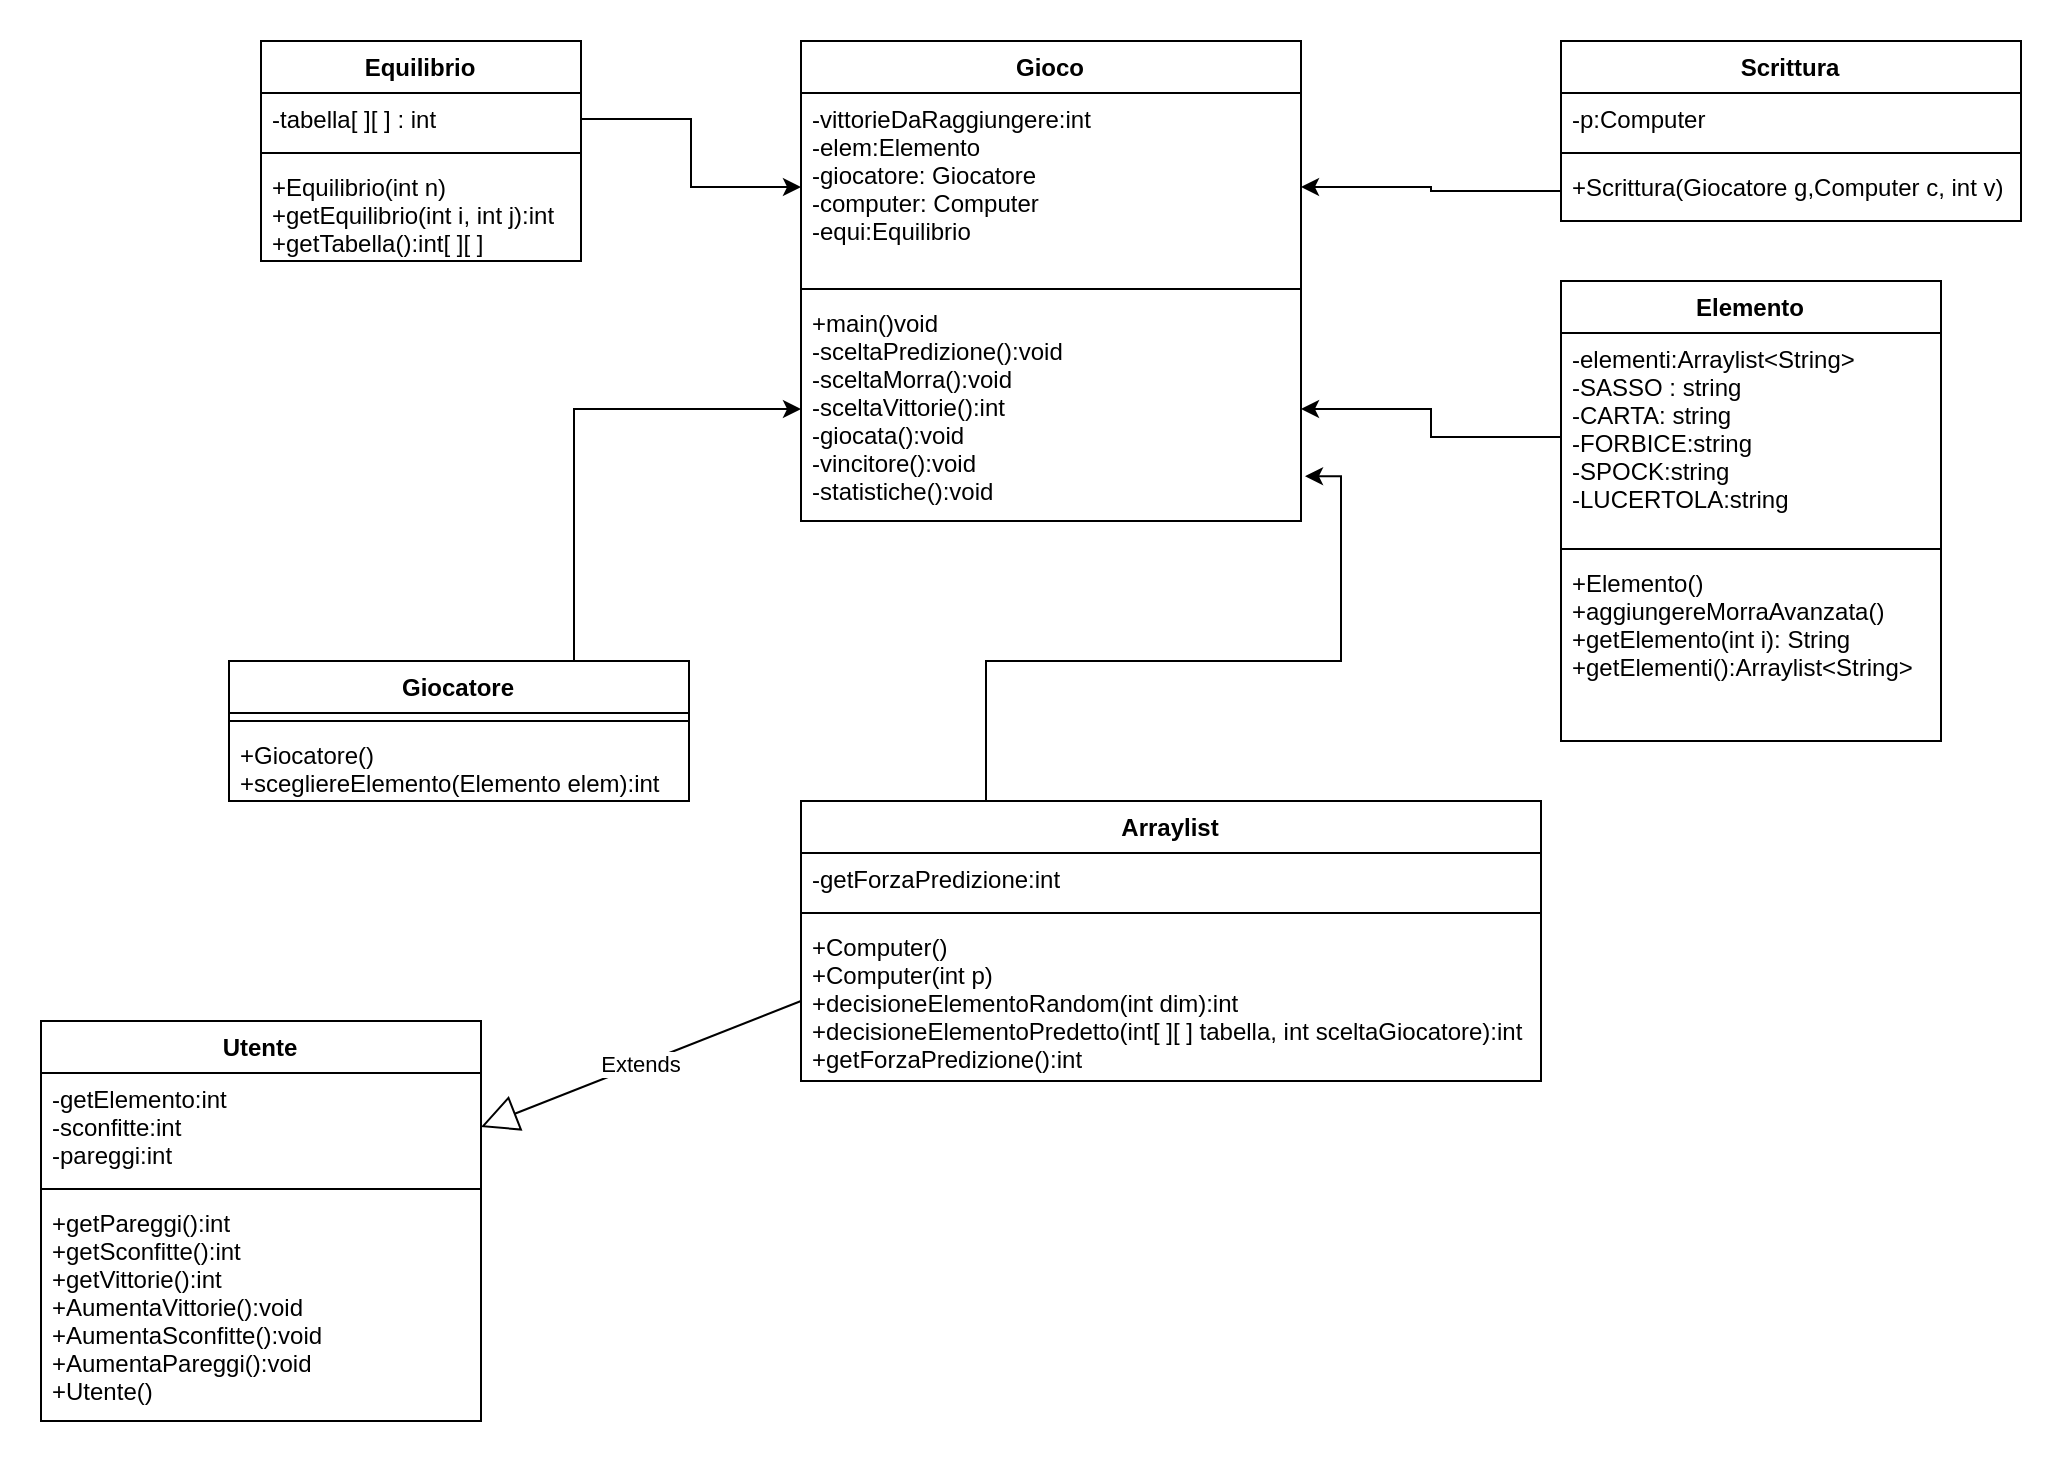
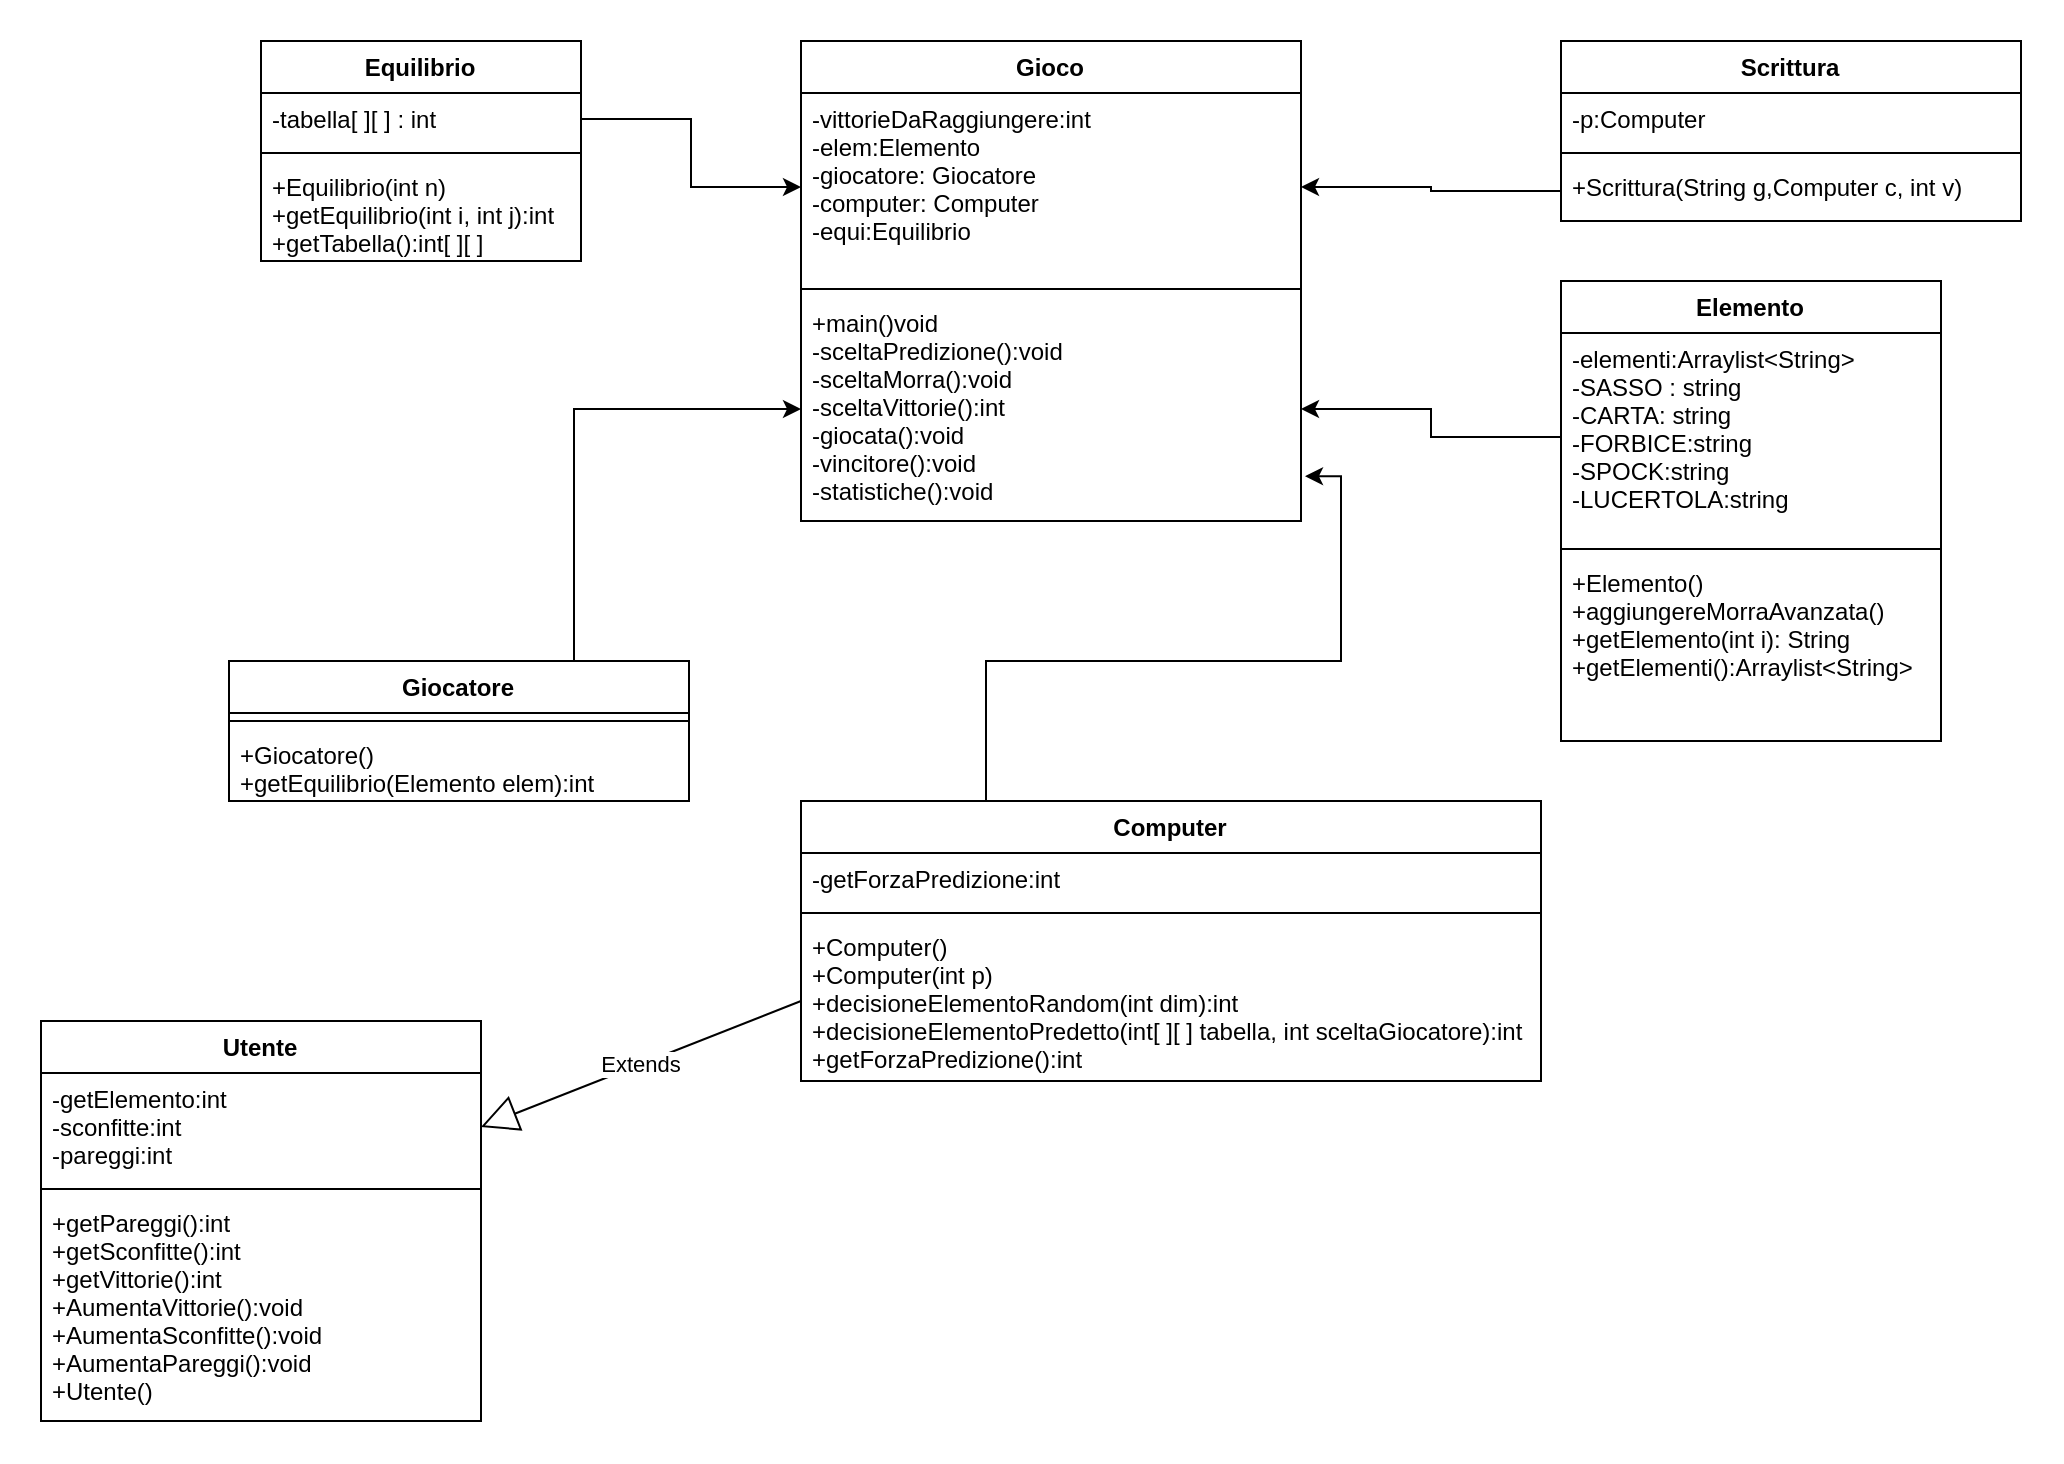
  <mxCell id="0" />
  <mxCell id="1" parent="0" />
  <mxCell id="2" value="Gioco" style="swimlane;fontStyle=1;align=center;verticalAlign=top;childLayout=stackLayout;horizontal=1;startSize=26;horizontalStack=0;resizeParent=1;resizeParentMax=0;resizeLast=0;collapsible=1;marginBottom=0;" vertex="1" parent="1"><mxGeometry x="400" y="20" width="250" height="240" as="geometry" /></mxCell>
  <mxCell id="3" value="-vittorieDaRaggiungere:int&#10;-elem:Elemento&#10;-giocatore: Giocatore&#10;-computer: Computer&#10;-equi:Equilibrio&#10;" style="text;strokeColor=none;fillColor=none;align=left;verticalAlign=top;spacingLeft=4;spacingRight=4;overflow=hidden;rotatable=0;points=[[0,0.5],[1,0.5]];portConstraint=eastwest;" vertex="1" parent="2"><mxGeometry y="26" width="250" height="94" as="geometry" /></mxCell>
  <mxCell id="4" value="" style="line;strokeWidth=1;fillColor=none;align=left;verticalAlign=middle;spacingTop=-1;spacingLeft=3;spacingRight=3;rotatable=0;labelPosition=right;points=[];portConstraint=eastwest;" vertex="1" parent="2"><mxGeometry y="120" width="250" height="8" as="geometry" /></mxCell>
  <mxCell id="5" value="+main()void&#10;-sceltaPredizione():void&#10;-sceltaMorra():void&#10;-sceltaVittorie():int&#10;-giocata():void&#10;-vincitore():void&#10;-statistiche():void" style="text;strokeColor=none;fillColor=none;align=left;verticalAlign=top;spacingLeft=4;spacingRight=4;overflow=hidden;rotatable=0;points=[[0,0.5],[1,0.5]];portConstraint=eastwest;" vertex="1" parent="2"><mxGeometry y="128" width="250" height="112" as="geometry" /></mxCell>
  <mxCell id="6" value="Utente" style="swimlane;fontStyle=1;align=center;verticalAlign=top;childLayout=stackLayout;horizontal=1;startSize=26;horizontalStack=0;resizeParent=1;resizeParentMax=0;resizeLast=0;collapsible=1;marginBottom=0;" vertex="1" parent="1"><mxGeometry x="20" y="510" width="220" height="200" as="geometry" /></mxCell>
  <mxCell id="7" value="-getElemento:int&#10;-sconfitte:int&#10;-pareggi:int" style="text;strokeColor=none;fillColor=none;align=left;verticalAlign=top;spacingLeft=4;spacingRight=4;overflow=hidden;rotatable=0;points=[[0,0.5],[1,0.5]];portConstraint=eastwest;" vertex="1" parent="6"><mxGeometry y="26" width="220" height="54" as="geometry" /></mxCell>
  <mxCell id="8" value="" style="line;strokeWidth=1;fillColor=none;align=left;verticalAlign=middle;spacingTop=-1;spacingLeft=3;spacingRight=3;rotatable=0;labelPosition=right;points=[];portConstraint=eastwest;" vertex="1" parent="6"><mxGeometry y="80" width="220" height="8" as="geometry" /></mxCell>
  <mxCell id="9" value="+getPareggi():int&#10;+getSconfitte():int&#10;+getVittorie():int&#10;+AumentaVittorie():void&#10;+AumentaSconfitte():void&#10;+AumentaPareggi():void&#10;+Utente()&#10;&#10;" style="text;strokeColor=none;fillColor=none;align=left;verticalAlign=top;spacingLeft=4;spacingRight=4;overflow=hidden;rotatable=0;points=[[0,0.5],[1,0.5]];portConstraint=eastwest;" vertex="1" parent="6"><mxGeometry y="88" width="220" height="112" as="geometry" /></mxCell>
  <mxCell id="10" value="Equilibrio" style="swimlane;fontStyle=1;align=center;verticalAlign=top;childLayout=stackLayout;horizontal=1;startSize=26;horizontalStack=0;resizeParent=1;resizeParentMax=0;resizeLast=0;collapsible=1;marginBottom=0;" vertex="1" parent="1"><mxGeometry x="130" y="20" width="160" height="110" as="geometry" /></mxCell>
  <mxCell id="11" value="-tabella[ ][ ] : int " style="text;strokeColor=none;fillColor=none;align=left;verticalAlign=top;spacingLeft=4;spacingRight=4;overflow=hidden;rotatable=0;points=[[0,0.5],[1,0.5]];portConstraint=eastwest;" vertex="1" parent="10"><mxGeometry y="26" width="160" height="26" as="geometry" /></mxCell>
  <mxCell id="12" value="" style="line;strokeWidth=1;fillColor=none;align=left;verticalAlign=middle;spacingTop=-1;spacingLeft=3;spacingRight=3;rotatable=0;labelPosition=right;points=[];portConstraint=eastwest;" vertex="1" parent="10"><mxGeometry y="52" width="160" height="8" as="geometry" /></mxCell>
  <mxCell id="13" value="+Equilibrio(int n)&#10;+getEquilibrio(int i, int j):int&#10;+getTabella():int[ ][ ]" style="text;strokeColor=none;fillColor=none;align=left;verticalAlign=top;spacingLeft=4;spacingRight=4;overflow=hidden;rotatable=0;points=[[0,0.5],[1,0.5]];portConstraint=eastwest;" vertex="1" parent="10"><mxGeometry y="60" width="160" height="50" as="geometry" /></mxCell>
  <mxCell id="14" value="Scrittura" style="swimlane;fontStyle=1;align=center;verticalAlign=top;childLayout=stackLayout;horizontal=1;startSize=26;horizontalStack=0;resizeParent=1;resizeParentMax=0;resizeLast=0;collapsible=1;marginBottom=0;" vertex="1" parent="1"><mxGeometry x="780" y="20" width="230" height="90" as="geometry" /></mxCell>
  <mxCell id="15" value="-p:Computer" style="text;strokeColor=none;fillColor=none;align=left;verticalAlign=top;spacingLeft=4;spacingRight=4;overflow=hidden;rotatable=0;points=[[0,0.5],[1,0.5]];portConstraint=eastwest;" vertex="1" parent="14"><mxGeometry y="26" width="230" height="26" as="geometry" /></mxCell>
  <mxCell id="16" value="" style="line;strokeWidth=1;fillColor=none;align=left;verticalAlign=middle;spacingTop=-1;spacingLeft=3;spacingRight=3;rotatable=0;labelPosition=right;points=[];portConstraint=eastwest;" vertex="1" parent="14"><mxGeometry y="52" width="230" height="8" as="geometry" /></mxCell>
- <mxCell id="17" value="+Scrittura(Giocatore g,Computer c, int v)" style="text;strokeColor=none;fillColor=none;align=left;verticalAlign=top;spacingLeft=4;spacingRight=4;overflow=hidden;rotatable=0;points=[[0,0.5],[1,0.5]];portConstraint=eastwest;" vertex="1" parent="14"><mxGeometry y="60" width="230" height="30" as="geometry" /></mxCell>
+ <mxCell id="17" value="+Scrittura(String g,Computer c, int v)" style="text;strokeColor=none;fillColor=none;align=left;verticalAlign=top;spacingLeft=4;spacingRight=4;overflow=hidden;rotatable=0;points=[[0,0.5],[1,0.5]];portConstraint=eastwest;" vertex="1" parent="14"><mxGeometry y="60" width="230" height="30" as="geometry" /></mxCell>
  <mxCell id="18" value="Elemento" style="swimlane;fontStyle=1;align=center;verticalAlign=top;childLayout=stackLayout;horizontal=1;startSize=26;horizontalStack=0;resizeParent=1;resizeParentMax=0;resizeLast=0;collapsible=1;marginBottom=0;" vertex="1" parent="1"><mxGeometry x="780" y="140" width="190" height="230" as="geometry" /></mxCell>
  <mxCell id="19" value="-elementi:Arraylist&lt;String&gt;&#10;-SASSO : string&#10;-CARTA: string&#10;-FORBICE:string&#10;-SPOCK:string&#10;-LUCERTOLA:string&#10;" style="text;strokeColor=none;fillColor=none;align=left;verticalAlign=top;spacingLeft=4;spacingRight=4;overflow=hidden;rotatable=0;points=[[0,0.5],[1,0.5]];portConstraint=eastwest;" vertex="1" parent="18"><mxGeometry y="26" width="190" height="104" as="geometry" /></mxCell>
  <mxCell id="20" value="" style="line;strokeWidth=1;fillColor=none;align=left;verticalAlign=middle;spacingTop=-1;spacingLeft=3;spacingRight=3;rotatable=0;labelPosition=right;points=[];portConstraint=eastwest;" vertex="1" parent="18"><mxGeometry y="130" width="190" height="8" as="geometry" /></mxCell>
  <mxCell id="21" value="+Elemento()&#10;+aggiungereMorraAvanzata()&#10;+getElemento(int i): String&#10;+getElementi():Arraylist&lt;String&gt;" style="text;strokeColor=none;fillColor=none;align=left;verticalAlign=top;spacingLeft=4;spacingRight=4;overflow=hidden;rotatable=0;points=[[0,0.5],[1,0.5]];portConstraint=eastwest;" vertex="1" parent="18"><mxGeometry y="138" width="190" height="92" as="geometry" /></mxCell>
  <mxCell id="22" style="edgeStyle=orthogonalEdgeStyle;rounded=0;orthogonalLoop=1;jettySize=auto;html=1;exitX=0.75;exitY=0;exitDx=0;exitDy=0;entryX=0;entryY=0.5;entryDx=0;entryDy=0;" edge="1" parent="1" source="23" target="5"><mxGeometry relative="1" as="geometry" /></mxCell>
  <mxCell id="23" value="Giocatore" style="swimlane;fontStyle=1;align=center;verticalAlign=top;childLayout=stackLayout;horizontal=1;startSize=26;horizontalStack=0;resizeParent=1;resizeParentMax=0;resizeLast=0;collapsible=1;marginBottom=0;" vertex="1" parent="1"><mxGeometry x="114" y="330" width="230" height="70" as="geometry" /></mxCell>
  <mxCell id="24" value="" style="line;strokeWidth=1;fillColor=none;align=left;verticalAlign=middle;spacingTop=-1;spacingLeft=3;spacingRight=3;rotatable=0;labelPosition=right;points=[];portConstraint=eastwest;" vertex="1" parent="23"><mxGeometry y="26" width="230" height="8" as="geometry" /></mxCell>
- <mxCell id="25" value="+Giocatore()&#10;+scegliereElemento(Elemento elem):int" style="text;strokeColor=none;fillColor=none;align=left;verticalAlign=top;spacingLeft=4;spacingRight=4;overflow=hidden;rotatable=0;points=[[0,0.5],[1,0.5]];portConstraint=eastwest;" vertex="1" parent="23"><mxGeometry y="34" width="230" height="36" as="geometry" /></mxCell>
+ <mxCell id="25" value="+Giocatore()&#10;+getEquilibrio(Elemento elem):int" style="text;strokeColor=none;fillColor=none;align=left;verticalAlign=top;spacingLeft=4;spacingRight=4;overflow=hidden;rotatable=0;points=[[0,0.5],[1,0.5]];portConstraint=eastwest;" vertex="1" parent="23"><mxGeometry y="34" width="230" height="36" as="geometry" /></mxCell>
  <mxCell id="26" style="edgeStyle=orthogonalEdgeStyle;rounded=0;orthogonalLoop=1;jettySize=auto;html=1;exitX=0.25;exitY=0;exitDx=0;exitDy=0;entryX=1.008;entryY=0.8;entryDx=0;entryDy=0;entryPerimeter=0;" edge="1" parent="1" source="27" target="5"><mxGeometry relative="1" as="geometry" /></mxCell>
- <mxCell id="27" value="Arraylist" style="swimlane;fontStyle=1;align=center;verticalAlign=top;childLayout=stackLayout;horizontal=1;startSize=26;horizontalStack=0;resizeParent=1;resizeParentMax=0;resizeLast=0;collapsible=1;marginBottom=0;" vertex="1" parent="1"><mxGeometry x="400" y="400" width="370" height="140" as="geometry" /></mxCell>
+ <mxCell id="27" value="Computer" style="swimlane;fontStyle=1;align=center;verticalAlign=top;childLayout=stackLayout;horizontal=1;startSize=26;horizontalStack=0;resizeParent=1;resizeParentMax=0;resizeLast=0;collapsible=1;marginBottom=0;" vertex="1" parent="1"><mxGeometry x="400" y="400" width="370" height="140" as="geometry" /></mxCell>
  <mxCell id="28" value="-getForzaPredizione:int" style="text;strokeColor=none;fillColor=none;align=left;verticalAlign=top;spacingLeft=4;spacingRight=4;overflow=hidden;rotatable=0;points=[[0,0.5],[1,0.5]];portConstraint=eastwest;" vertex="1" parent="27"><mxGeometry y="26" width="370" height="26" as="geometry" /></mxCell>
  <mxCell id="29" value="" style="line;strokeWidth=1;fillColor=none;align=left;verticalAlign=middle;spacingTop=-1;spacingLeft=3;spacingRight=3;rotatable=0;labelPosition=right;points=[];portConstraint=eastwest;" vertex="1" parent="27"><mxGeometry y="52" width="370" height="8" as="geometry" /></mxCell>
  <mxCell id="30" value="+Computer()&#10;+Computer(int p)&#10;+decisioneElementoRandom(int dim):int&#10;+decisioneElementoPredetto(int[ ][ ] tabella, int sceltaGiocatore):int&#10;+getForzaPredizione():int" style="text;strokeColor=none;fillColor=none;align=left;verticalAlign=top;spacingLeft=4;spacingRight=4;overflow=hidden;rotatable=0;points=[[0,0.5],[1,0.5]];portConstraint=eastwest;" vertex="1" parent="27"><mxGeometry y="60" width="370" height="80" as="geometry" /></mxCell>
  <mxCell id="31" style="edgeStyle=orthogonalEdgeStyle;rounded=0;orthogonalLoop=1;jettySize=auto;html=1;exitX=0;exitY=0.5;exitDx=0;exitDy=0;entryX=1;entryY=0.5;entryDx=0;entryDy=0;" edge="1" parent="1" source="17" target="3"><mxGeometry relative="1" as="geometry" /></mxCell>
  <mxCell id="32" style="edgeStyle=orthogonalEdgeStyle;rounded=0;orthogonalLoop=1;jettySize=auto;html=1;exitX=0;exitY=0.5;exitDx=0;exitDy=0;entryX=1;entryY=0.5;entryDx=0;entryDy=0;" edge="1" parent="1" source="19" target="5"><mxGeometry relative="1" as="geometry" /></mxCell>
  <mxCell id="33" style="edgeStyle=orthogonalEdgeStyle;rounded=0;orthogonalLoop=1;jettySize=auto;html=1;exitX=1;exitY=0.5;exitDx=0;exitDy=0;entryX=0;entryY=0.5;entryDx=0;entryDy=0;" edge="1" parent="1" source="11" target="3"><mxGeometry relative="1" as="geometry" /></mxCell>
  <mxCell id="34" value="Extends" style="endArrow=block;endSize=16;endFill=0;html=1;exitX=0;exitY=0.5;exitDx=0;exitDy=0;entryX=1;entryY=0.5;entryDx=0;entryDy=0;" edge="1" parent="1" source="30" target="7"><mxGeometry width="160" relative="1" as="geometry"><mxPoint x="220.83" y="411.584" as="sourcePoint" /><mxPoint x="165.3" y="516.4" as="targetPoint" /></mxGeometry></mxCell>
